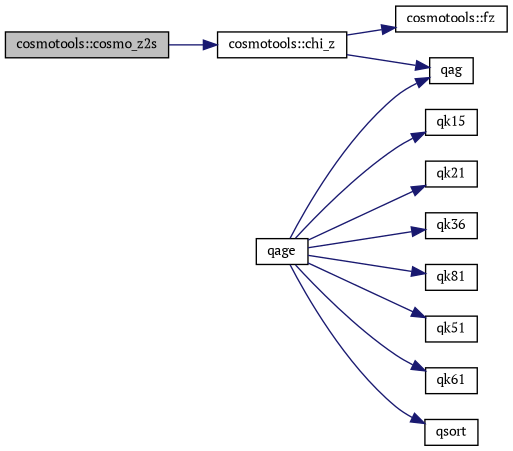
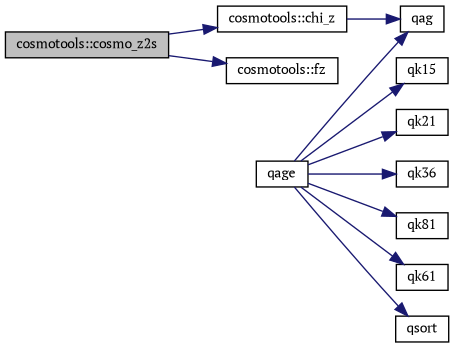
  digraph {
    fontname="PT Serif"
    rankdir=LR
    node [color=black fillcolor=white fontname="PT Serif" fontsize=10 shape=record style=filled]
    edge [color=midnightblue fontname="PT Serif" fontsize=10 labelfontname=Helvetica labelfontsize=10 style=solid]
    n1 [fillcolor=grey75 fontcolor=black height=0.2 label="cosmotools::cosmo_z2s" width=0.4]
    n2 [height=0.2 label="cosmotools::chi_z" width=0.4]
    n3 [height=0.2 label="cosmotools::fz" width=0.4]
    n4 [height=0.2 label=qag width=0.4]
    n5 [height=0.2 label=qage width=0.4]
    n6 [height=0.2 label=qk15 width=0.4]
    n7 [height=0.2 label=qk21 width=0.4]
    n8 [height=0.2 label=qk36 width=0.4]
    n9 [height=0.2 label=qk81 width=0.4]
-   n10 [height=0.2 label=qk51 width=0.4]
    n11 [height=0.2 label=qk61 width=0.4]
    n12 [height=0.2 label=qsort width=0.4]
    n1 -> n2
-   n2 -> n3
+   n1 -> n3
    n2 -> n4
    n5 -> n4
    n5 -> n6
    n5 -> n7
    n5 -> n8
    n5 -> n9
-   n5 -> n10
    n5 -> n11
    n5 -> n12
  }
